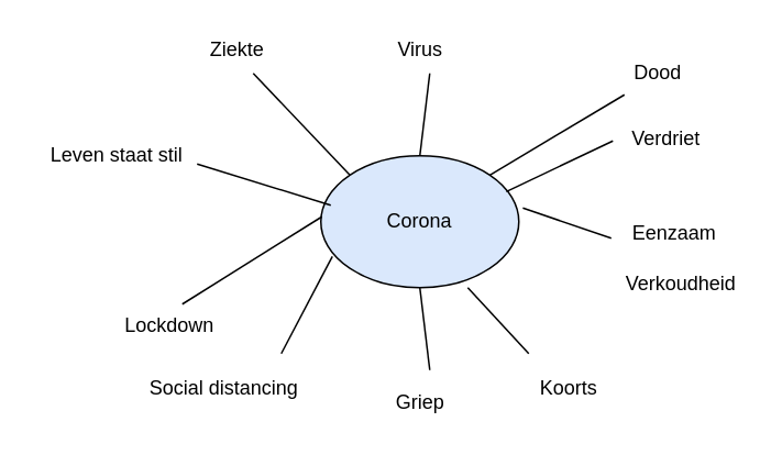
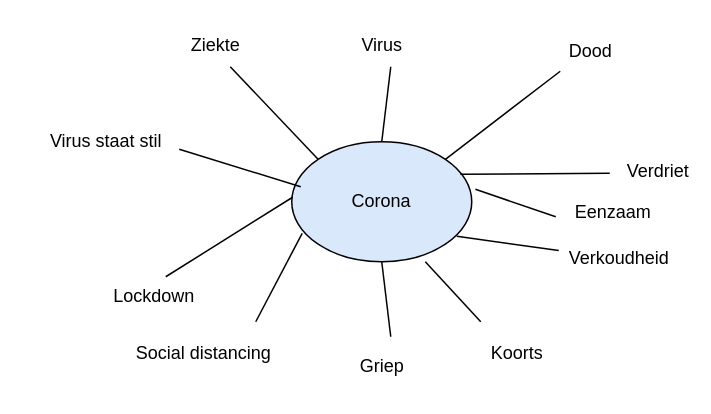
  <mxCell id="0" />
  <mxCell id="1" parent="0" />
  <mxCell id="2" value="Corona" style="ellipse;whiteSpace=wrap;html=1;fillColor=#dae8fc;" vertex="1" parent="1"><mxGeometry x="194" y="94" width="120" height="80" as="geometry" /></mxCell>
  <mxCell id="3" value="Ziekte" style="text;html=1;align=center;verticalAlign=middle;resizable=0;points=[];autosize=1;" vertex="1" parent="1"><mxGeometry x="118" y="20" width="50" height="20" as="geometry" /></mxCell>
  <mxCell id="4" value="Virus" style="text;html=1;align=center;verticalAlign=middle;resizable=0;points=[];autosize=1;" vertex="1" parent="1"><mxGeometry x="234" y="20" width="40" height="20" as="geometry" /></mxCell>
- <mxCell id="5" value="Dood" style="text;html=1;align=center;verticalAlign=middle;resizable=0;points=[];autosize=1;" vertex="1" parent="1"><mxGeometry x="378" y="34" width="40" height="20" as="geometry" /></mxCell>
- <mxCell id="6" value="Verdriet&lt;br&gt;" style="text;html=1;align=center;verticalAlign=middle;resizable=0;points=[];autosize=1;" vertex="1" parent="1"><mxGeometry x="373" y="74" width="60" height="20" as="geometry" /></mxCell>
+ <mxCell id="5" value="Dood" style="text;html=1;align=center;verticalAlign=middle;resizable=0;points=[];autosize=1;" vertex="1" parent="1"><mxGeometry x="373" y="24" width="40" height="20" as="geometry" /></mxCell>
+ <mxCell id="6" value="Verdriet&lt;br&gt;" style="text;html=1;align=center;verticalAlign=middle;resizable=0;points=[];autosize=1;" vertex="1" parent="1"><mxGeometry x="408" y="104" width="60" height="20" as="geometry" /></mxCell>
  <mxCell id="7" value="Eenzaam" style="text;html=1;align=center;verticalAlign=middle;resizable=0;points=[];autosize=1;" vertex="1" parent="1"><mxGeometry x="373" y="131" width="70" height="20" as="geometry" /></mxCell>
  <mxCell id="8" value="Verkoudheid" style="text;html=1;align=center;verticalAlign=middle;resizable=0;points=[];autosize=1;" vertex="1" parent="1"><mxGeometry x="372" y="162" width="80" height="20" as="geometry" /></mxCell>
  <mxCell id="9" value="Koorts" style="text;html=1;align=center;verticalAlign=middle;resizable=0;points=[];autosize=1;" vertex="1" parent="1"><mxGeometry x="319" y="225" width="50" height="20" as="geometry" /></mxCell>
  <mxCell id="10" value="Griep" style="text;html=1;align=center;verticalAlign=middle;resizable=0;points=[];autosize=1;" vertex="1" parent="1"><mxGeometry x="234" y="234" width="40" height="20" as="geometry" /></mxCell>
  <mxCell id="11" value="Social distancing" style="text;html=1;align=center;verticalAlign=middle;resizable=0;points=[];autosize=1;" vertex="1" parent="1"><mxGeometry x="80" y="225" width="110" height="20" as="geometry" /></mxCell>
  <mxCell id="12" value="Lockdown" style="text;html=1;align=center;verticalAlign=middle;resizable=0;points=[];autosize=1;" vertex="1" parent="1"><mxGeometry x="67" y="187" width="70" height="20" as="geometry" /></mxCell>
- <mxCell id="13" value="Leven staat stil" style="text;html=1;align=center;verticalAlign=middle;resizable=0;points=[];autosize=1;" vertex="1" parent="1"><mxGeometry x="20" y="84" width="100" height="20" as="geometry" /></mxCell>
+ <mxCell id="13" value="Virus staat stil" style="text;html=1;align=center;verticalAlign=middle;resizable=0;points=[];autosize=1;" vertex="1" parent="1"><mxGeometry x="20" y="84" width="100" height="20" as="geometry" /></mxCell>
  <mxCell id="14" value="" style="endArrow=none;html=1;exitX=0.99;exitY=0.75;exitDx=0;exitDy=0;exitPerimeter=0;" edge="1" parent="1" source="13"><mxGeometry width="50" height="50" relative="1" as="geometry"><mxPoint x="290" y="214" as="sourcePoint" /><mxPoint x="200" y="124" as="targetPoint" /></mxGeometry></mxCell>
  <mxCell id="15" value="" style="endArrow=none;html=1;exitX=0.99;exitY=0.75;exitDx=0;exitDy=0;exitPerimeter=0;entryX=0;entryY=0;entryDx=0;entryDy=0;" edge="1" parent="1" target="2"><mxGeometry width="50" height="50" relative="1" as="geometry"><mxPoint x="153" y="44" as="sourcePoint" /><mxPoint x="234" y="69" as="targetPoint" /></mxGeometry></mxCell>
  <mxCell id="16" value="" style="endArrow=none;html=1;entryX=0.5;entryY=0;entryDx=0;entryDy=0;" edge="1" parent="1" target="2"><mxGeometry width="50" height="50" relative="1" as="geometry"><mxPoint x="260" y="44" as="sourcePoint" /><mxPoint x="220" y="144" as="targetPoint" /></mxGeometry></mxCell>
  <mxCell id="17" value="" style="endArrow=none;html=1;exitX=1;exitY=0;exitDx=0;exitDy=0;entryX=0;entryY=1.15;entryDx=0;entryDy=0;entryPerimeter=0;" edge="1" parent="1" source="2" target="5"><mxGeometry width="50" height="50" relative="1" as="geometry"><mxPoint x="290" y="214" as="sourcePoint" /><mxPoint x="340" y="164" as="targetPoint" /></mxGeometry></mxCell>
  <mxCell id="18" value="" style="endArrow=none;html=1;exitX=1;exitY=0;exitDx=0;exitDy=0;entryX=-0.033;entryY=0.55;entryDx=0;entryDy=0;entryPerimeter=0;" edge="1" parent="1" target="6"><mxGeometry width="50" height="50" relative="1" as="geometry"><mxPoint x="306.426" y="115.716" as="sourcePoint" /><mxPoint x="383" y="57" as="targetPoint" /></mxGeometry></mxCell>
  <mxCell id="19" value="" style="endArrow=none;html=1;exitX=1;exitY=0;exitDx=0;exitDy=0;" edge="1" parent="1"><mxGeometry width="50" height="50" relative="1" as="geometry"><mxPoint x="316.426" y="125.716" as="sourcePoint" /><mxPoint x="370" y="144" as="targetPoint" /></mxGeometry></mxCell>
+ <mxCell id="20" value="" style="endArrow=none;html=1;exitX=0.917;exitY=0.788;exitDx=0;exitDy=0;exitPerimeter=0;" edge="1" parent="1" source="2" target="8"><mxGeometry width="50" height="50" relative="1" as="geometry"><mxPoint x="326.426" y="135.716" as="sourcePoint" /><mxPoint x="403" y="77" as="targetPoint" /></mxGeometry></mxCell>
  <mxCell id="21" value="" style="endArrow=none;html=1;exitX=0.742;exitY=1;exitDx=0;exitDy=0;exitPerimeter=0;" edge="1" parent="1" source="2"><mxGeometry width="50" height="50" relative="1" as="geometry"><mxPoint x="336.426" y="145.716" as="sourcePoint" /><mxPoint x="320" y="214" as="targetPoint" /></mxGeometry></mxCell>
  <mxCell id="22" value="" style="endArrow=none;html=1;entryX=0.5;entryY=1;entryDx=0;entryDy=0;" edge="1" parent="1" target="2"><mxGeometry width="50" height="50" relative="1" as="geometry"><mxPoint x="260" y="224" as="sourcePoint" /><mxPoint x="423" y="97" as="targetPoint" /></mxGeometry></mxCell>
  <mxCell id="23" value="" style="endArrow=none;html=1;entryX=0.058;entryY=0.763;entryDx=0;entryDy=0;entryPerimeter=0;" edge="1" parent="1" target="2"><mxGeometry width="50" height="50" relative="1" as="geometry"><mxPoint x="170" y="214" as="sourcePoint" /><mxPoint x="433" y="107" as="targetPoint" /></mxGeometry></mxCell>
  <mxCell id="24" value="" style="endArrow=none;html=1;entryX=0;entryY=1.15;entryDx=0;entryDy=0;entryPerimeter=0;" edge="1" parent="1"><mxGeometry width="50" height="50" relative="1" as="geometry"><mxPoint x="110" y="184" as="sourcePoint" /><mxPoint x="194.57" y="131" as="targetPoint" /></mxGeometry></mxCell>
